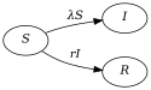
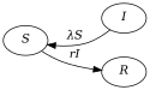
  digraph {
    rankdir=LR
    shape=box
    n1 [label=< <I>S</I> >]
    n2 [label=< <I>I</I> >]
    n3 [label=< <I>R</I> >]
-   n1 -> n2 [label=< <I>λS</I> >]
+   n2 -> n1 [label=< <I>λS</I> >]
    n1 -> n3 [label=< <I>rI</I> >]
  }
